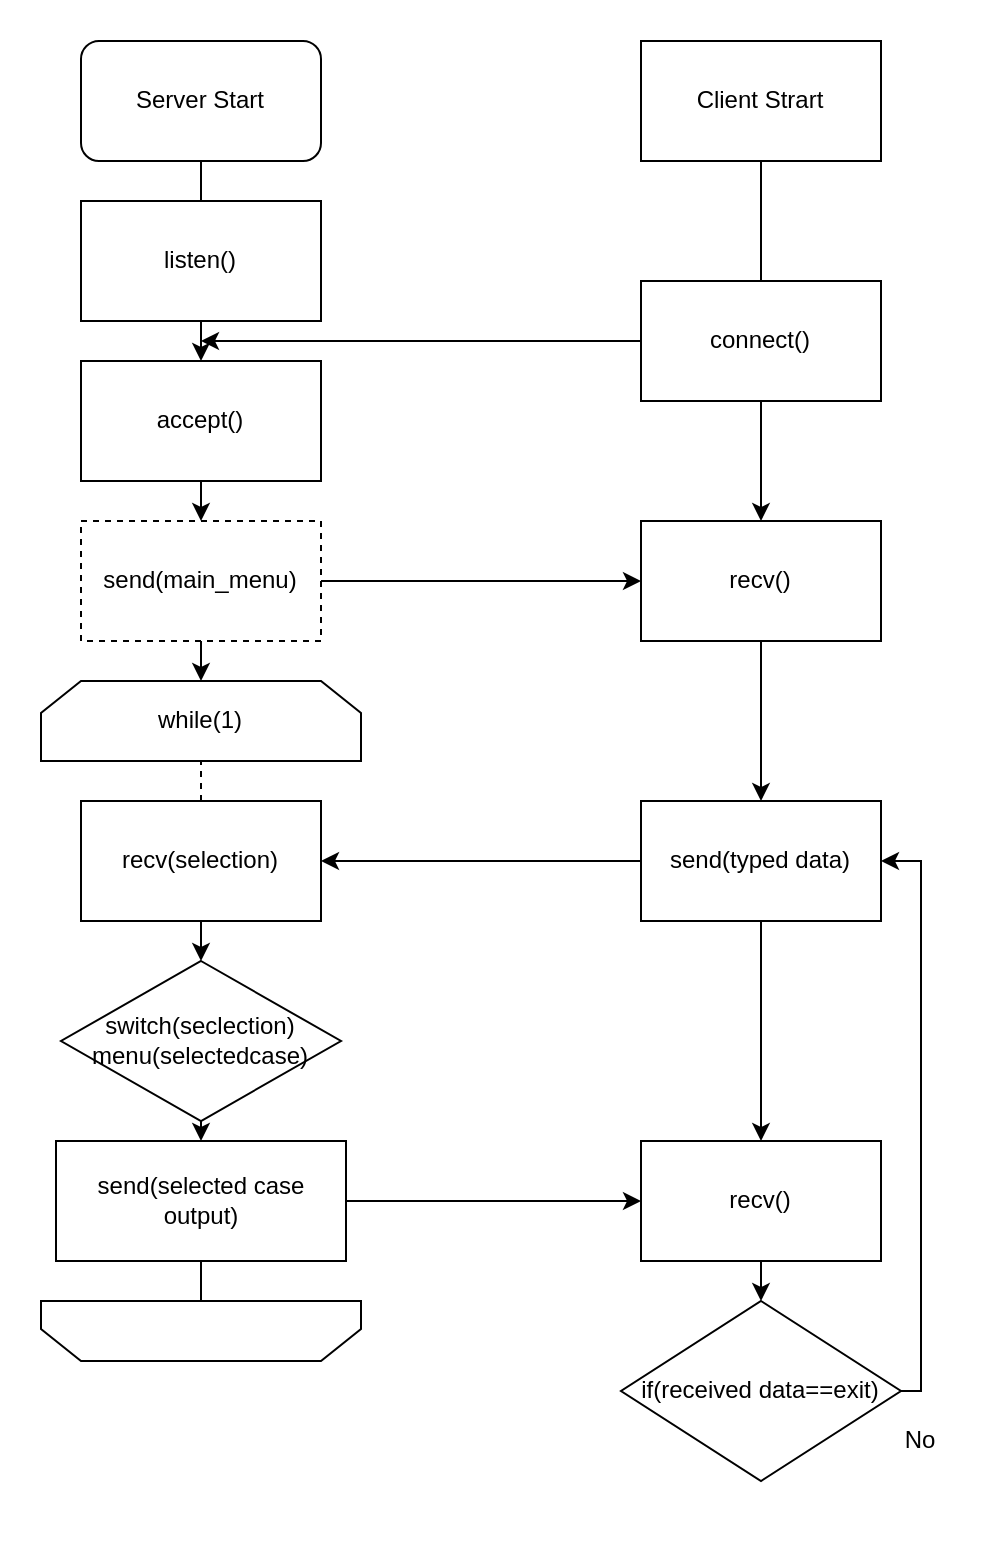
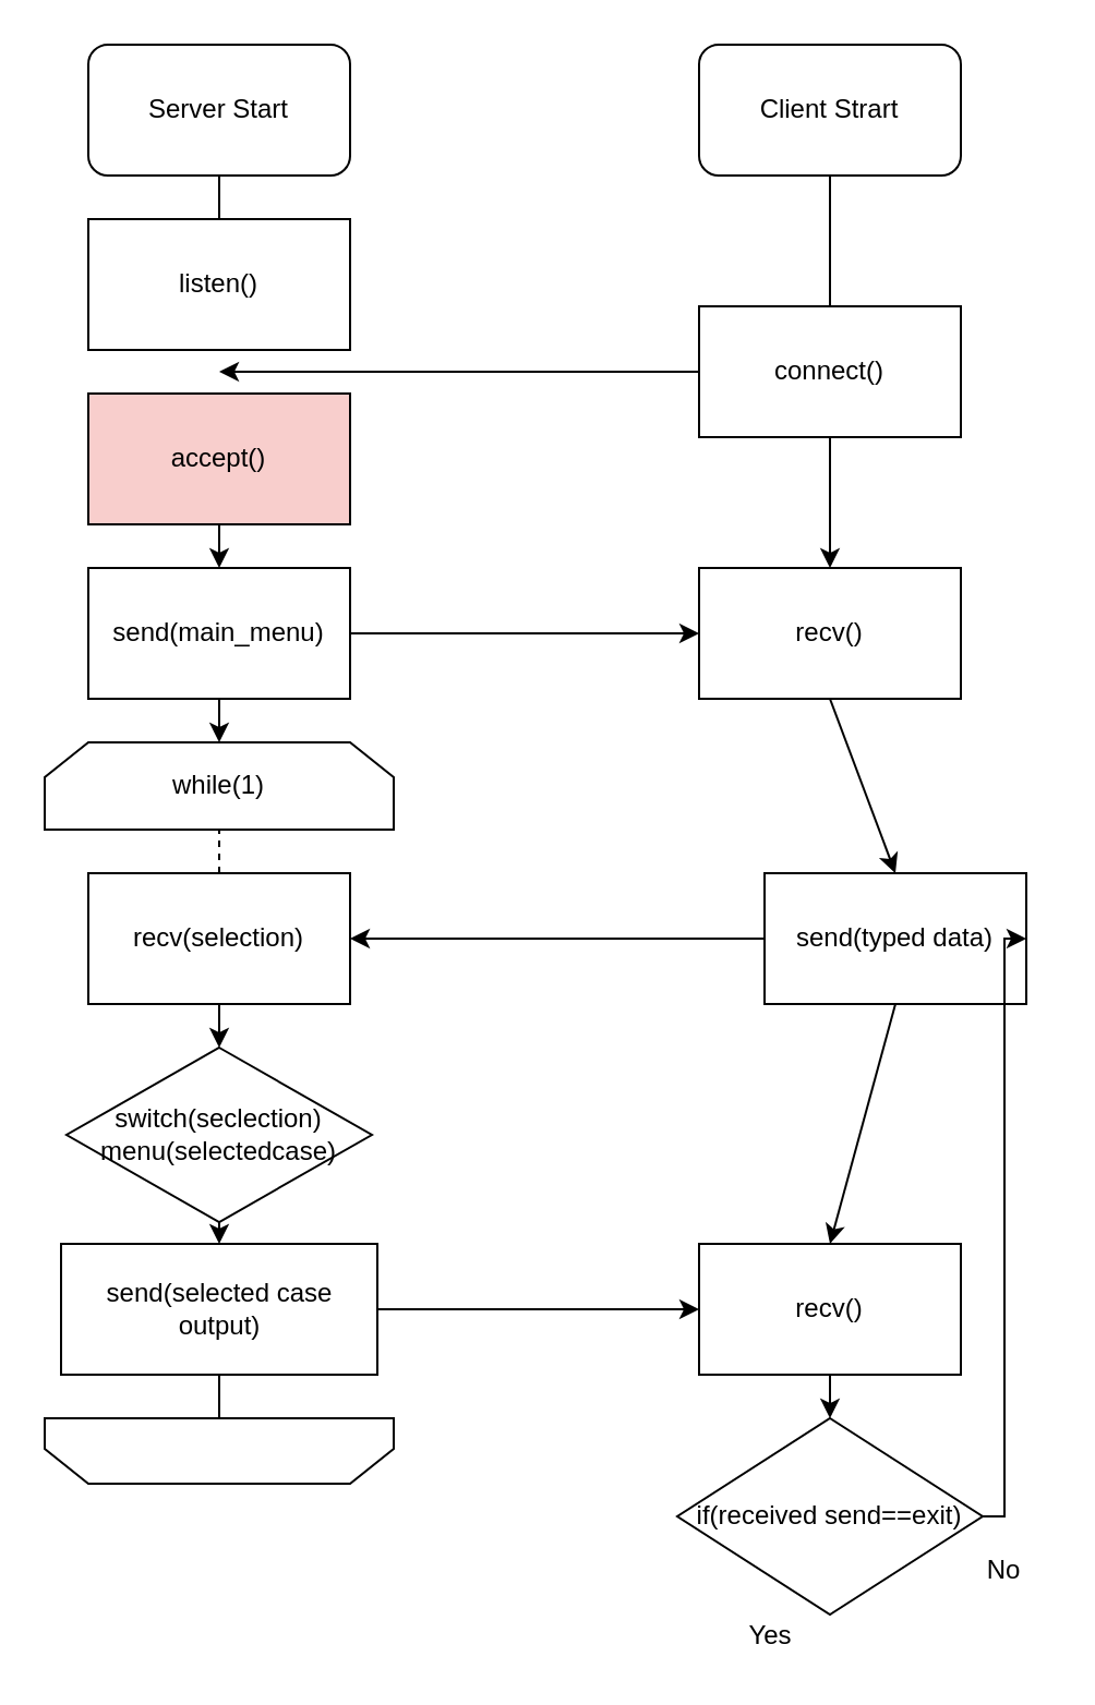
  <mxCell id="0" />
  <mxCell id="1" parent="0" />
  <mxCell id="2" value="Server Start" style="rounded=1;whiteSpace=wrap;html=1;" parent="1" vertex="1"><mxGeometry x="40" y="20" width="120" height="60" as="geometry" /></mxCell>
- <mxCell id="3" value="Client Strart" style="whiteSpace=wrap;html=1;rounded=0;" parent="1" vertex="1"><mxGeometry x="320" y="20" width="120" height="60" as="geometry" /></mxCell>
+ <mxCell id="3" value="Client Strart" style="rounded=1;whiteSpace=wrap;html=1;" parent="1" vertex="1"><mxGeometry x="320" y="20" width="120" height="60" as="geometry" /></mxCell>
  <mxCell id="4" value="" style="endArrow=classic;html=1;exitX=0.5;exitY=1;exitDx=0;exitDy=0;" parent="1" source="2" edge="1"><mxGeometry width="50" height="50" relative="1" as="geometry"><mxPoint x="40" y="550" as="sourcePoint" /><mxPoint x="100" y="120" as="targetPoint" /></mxGeometry></mxCell>
- <mxCell id="5" value="" style="endArrow=classic;html=1;entryX=0.5;entryY=0;entryDx=0;entryDy=0;exitX=0.5;exitY=1;exitDx=0;exitDy=0;" parent="1" source="8" target="10" edge="1"><mxGeometry width="50" height="50" relative="1" as="geometry"><mxPoint x="100" y="180" as="sourcePoint" /><mxPoint x="100" y="220" as="targetPoint" /></mxGeometry></mxCell>
  <mxCell id="6" value="" style="endArrow=classic;html=1;exitX=0;exitY=0.5;exitDx=0;exitDy=0;" parent="1" source="9" edge="1"><mxGeometry width="50" height="50" relative="1" as="geometry"><mxPoint x="320" y="200" as="sourcePoint" /><mxPoint x="100" y="170" as="targetPoint" /></mxGeometry></mxCell>
  <mxCell id="7" value="" style="endArrow=classic;html=1;entryX=0.5;entryY=0;entryDx=0;entryDy=0;exitX=0.5;exitY=1;exitDx=0;exitDy=0;" parent="1" source="3" edge="1"><mxGeometry width="50" height="50" relative="1" as="geometry"><mxPoint x="40" y="550" as="sourcePoint" /><mxPoint x="380" y="170" as="targetPoint" /></mxGeometry></mxCell>
  <mxCell id="8" value="listen()" style="rounded=0;whiteSpace=wrap;html=1;" parent="1" vertex="1"><mxGeometry x="40" y="100" width="120" height="60" as="geometry" /></mxCell>
  <mxCell id="9" value="connect()" style="rounded=0;whiteSpace=wrap;html=1;" parent="1" vertex="1"><mxGeometry x="320" y="140" width="120" height="60" as="geometry" /></mxCell>
- <mxCell id="10" value="accept()" style="rounded=0;whiteSpace=wrap;html=1;" parent="1" vertex="1"><mxGeometry x="40" y="180" width="120" height="60" as="geometry" /></mxCell>
+ <mxCell id="10" value="accept()" style="rounded=0;whiteSpace=wrap;html=1;fillColor=#f8cecc;" parent="1" vertex="1"><mxGeometry x="40" y="180" width="120" height="60" as="geometry" /></mxCell>
  <mxCell id="11" value="recv()" style="rounded=0;whiteSpace=wrap;html=1;" parent="1" vertex="1"><mxGeometry x="320" y="260" width="120" height="60" as="geometry" /></mxCell>
  <mxCell id="12" style="edgeStyle=orthogonalEdgeStyle;rounded=0;orthogonalLoop=1;jettySize=auto;html=1;exitX=0.5;exitY=0;exitDx=0;exitDy=0;" parent="1" edge="1"><mxGeometry relative="1" as="geometry"><mxPoint x="100" y="630" as="sourcePoint" /><mxPoint x="100" y="630" as="targetPoint" /></mxGeometry></mxCell>
  <mxCell id="13" value="while(1)" style="shape=loopLimit;whiteSpace=wrap;html=1;" parent="1" vertex="1"><mxGeometry x="20" y="340" width="160" height="40" as="geometry" /></mxCell>
  <mxCell id="14" value="switch(seclection)&lt;br&gt;menu(selectedcase)&lt;br&gt;" style="rhombus;whiteSpace=wrap;html=1;" parent="1" vertex="1"><mxGeometry x="30" y="480" width="140" height="80" as="geometry" /></mxCell>
  <mxCell id="15" value="recv(selection)" style="rounded=0;whiteSpace=wrap;html=1;" parent="1" vertex="1"><mxGeometry x="40" y="400" width="120" height="60" as="geometry" /></mxCell>
- <mxCell id="16" value="send(typed data)" style="rounded=0;whiteSpace=wrap;html=1;" parent="1" vertex="1"><mxGeometry x="320" y="400" width="120" height="60" as="geometry" /></mxCell>
+ <mxCell id="16" value="send(typed data)" style="rounded=0;whiteSpace=wrap;html=1;" parent="1" vertex="1"><mxGeometry x="350" y="400" width="120" height="60" as="geometry" /></mxCell>
  <mxCell id="17" value="" style="endArrow=classic;html=1;exitX=1;exitY=0.5;exitDx=0;exitDy=0;entryX=0;entryY=0.5;entryDx=0;entryDy=0;" parent="1" source="33" target="11" edge="1"><mxGeometry width="50" height="50" relative="1" as="geometry"><mxPoint x="160" y="350" as="sourcePoint" /><mxPoint x="70" y="690" as="targetPoint" /></mxGeometry></mxCell>
  <mxCell id="18" value="" style="endArrow=classic;html=1;exitX=0;exitY=0.5;exitDx=0;exitDy=0;entryX=1;entryY=0.5;entryDx=0;entryDy=0;" parent="1" source="16" target="15" edge="1"><mxGeometry width="50" height="50" relative="1" as="geometry"><mxPoint x="310" y="480" as="sourcePoint" /><mxPoint x="70" y="690" as="targetPoint" /></mxGeometry></mxCell>
  <mxCell id="19" value="" style="endArrow=classic;html=1;exitX=0.5;exitY=1;exitDx=0;exitDy=0;entryX=0.5;entryY=0;entryDx=0;entryDy=0;" parent="1" source="15" target="14" edge="1"><mxGeometry width="50" height="50" relative="1" as="geometry"><mxPoint x="20" y="710" as="sourcePoint" /><mxPoint x="70" y="660" as="targetPoint" /></mxGeometry></mxCell>
  <mxCell id="20" value="send(selected case output)" style="rounded=0;whiteSpace=wrap;html=1;" parent="1" vertex="1"><mxGeometry x="27.5" y="570" width="145" height="60" as="geometry" /></mxCell>
  <mxCell id="21" value="recv()" style="rounded=0;whiteSpace=wrap;html=1;" parent="1" vertex="1"><mxGeometry x="320" y="570" width="120" height="60" as="geometry" /></mxCell>
  <mxCell id="22" value="" style="endArrow=classic;html=1;exitX=0.5;exitY=1;exitDx=0;exitDy=0;entryX=0.5;entryY=0;entryDx=0;entryDy=0;" parent="1" source="16" target="21" edge="1"><mxGeometry width="50" height="50" relative="1" as="geometry"><mxPoint x="20" y="750" as="sourcePoint" /><mxPoint x="380" y="615" as="targetPoint" /></mxGeometry></mxCell>
  <mxCell id="23" value="" style="edgeStyle=orthogonalEdgeStyle;rounded=0;orthogonalLoop=1;jettySize=auto;html=1;entryX=1;entryY=0.5;entryDx=0;entryDy=0;" parent="1" source="24" target="16" edge="1"><mxGeometry relative="1" as="geometry"><mxPoint x="530" y="745" as="targetPoint" /><Array as="points"><mxPoint x="460" y="695" /><mxPoint x="460" y="430" /></Array></mxGeometry></mxCell>
- <mxCell id="24" value="if(received data==exit)" style="rhombus;whiteSpace=wrap;html=1;" parent="1" vertex="1"><mxGeometry x="310" y="650" width="140" height="90" as="geometry" /></mxCell>
+ <mxCell id="24" value="if(received send==exit)" style="rhombus;whiteSpace=wrap;html=1;" parent="1" vertex="1"><mxGeometry x="310" y="650" width="140" height="90" as="geometry" /></mxCell>
  <mxCell id="25" value="" style="endArrow=classic;html=1;exitX=1;exitY=0.5;exitDx=0;exitDy=0;entryX=0;entryY=0.5;entryDx=0;entryDy=0;" parent="1" source="20" target="21" edge="1"><mxGeometry width="50" height="50" relative="1" as="geometry"><mxPoint x="20" y="860" as="sourcePoint" /><mxPoint x="70" y="810" as="targetPoint" /></mxGeometry></mxCell>
  <mxCell id="26" value="" style="endArrow=classic;html=1;exitX=0.5;exitY=1;exitDx=0;exitDy=0;entryX=0.5;entryY=0;entryDx=0;entryDy=0;" parent="1" source="21" target="24" edge="1"><mxGeometry width="50" height="50" relative="1" as="geometry"><mxPoint x="20" y="860" as="sourcePoint" /><mxPoint x="70" y="810" as="targetPoint" /></mxGeometry></mxCell>
  <mxCell id="27" value="" style="endArrow=classic;html=1;entryX=0.5;entryY=0;entryDx=0;entryDy=0;exitX=0.5;exitY=1;exitDx=0;exitDy=0;" parent="1" source="9" target="11" edge="1"><mxGeometry width="50" height="50" relative="1" as="geometry"><mxPoint x="20" y="940" as="sourcePoint" /><mxPoint x="70" y="890" as="targetPoint" /></mxGeometry></mxCell>
  <mxCell id="28" value="" style="endArrow=classic;html=1;exitX=0.5;exitY=1;exitDx=0;exitDy=0;entryX=0.5;entryY=0;entryDx=0;entryDy=0;" parent="1" source="11" target="16" edge="1"><mxGeometry width="50" height="50" relative="1" as="geometry"><mxPoint x="20" y="940" as="sourcePoint" /><mxPoint x="380" y="440" as="targetPoint" /></mxGeometry></mxCell>
  <mxCell id="29" value="" style="endArrow=classic;html=1;exitX=0.5;exitY=1;exitDx=0;exitDy=0;entryX=0.5;entryY=0;entryDx=0;entryDy=0;" parent="1" source="14" target="20" edge="1"><mxGeometry width="50" height="50" relative="1" as="geometry"><mxPoint x="20" y="1090" as="sourcePoint" /><mxPoint x="70" y="1040" as="targetPoint" /></mxGeometry></mxCell>
+ <mxCell id="30" value="Yes" style="text;html=1;strokeColor=none;fillColor=none;align=center;verticalAlign=middle;whiteSpace=wrap;rounded=0;" parent="1" vertex="1"><mxGeometry x="333" y="740" width="40" height="20" as="geometry" /></mxCell>
  <mxCell id="31" value="No" style="text;html=1;strokeColor=none;fillColor=none;align=center;verticalAlign=middle;whiteSpace=wrap;rounded=0;" parent="1" vertex="1"><mxGeometry x="440" y="710" width="40" height="20" as="geometry" /></mxCell>
  <mxCell id="32" value="" style="shape=loopLimit;whiteSpace=wrap;html=1;rotation=180;" parent="1" vertex="1"><mxGeometry x="20" y="650" width="160" height="30" as="geometry" /></mxCell>
- <mxCell id="33" value="send(main_menu)" style="rounded=0;whiteSpace=wrap;html=1;dashed=1;" parent="1" vertex="1"><mxGeometry x="40" y="260" width="120" height="60" as="geometry" /></mxCell>
+ <mxCell id="33" value="send(main_menu)" style="rounded=0;whiteSpace=wrap;html=1;" parent="1" vertex="1"><mxGeometry x="40" y="260" width="120" height="60" as="geometry" /></mxCell>
  <mxCell id="34" value="" style="endArrow=none;html=1;entryX=0.5;entryY=1;entryDx=0;entryDy=0;exitX=0.5;exitY=0;exitDx=0;exitDy=0;dashed=1;" parent="1" source="15" target="13" edge="1"><mxGeometry width="50" height="50" relative="1" as="geometry"><mxPoint x="20" y="890" as="sourcePoint" /><mxPoint x="70" y="840" as="targetPoint" /></mxGeometry></mxCell>
  <mxCell id="35" value="" style="endArrow=none;html=1;entryX=0.5;entryY=1;entryDx=0;entryDy=0;exitX=0.5;exitY=1;exitDx=0;exitDy=0;" parent="1" source="32" target="20" edge="1"><mxGeometry width="50" height="50" relative="1" as="geometry"><mxPoint x="20" y="890" as="sourcePoint" /><mxPoint x="70" y="840" as="targetPoint" /></mxGeometry></mxCell>
  <mxCell id="36" value="" style="endArrow=classic;html=1;entryX=0.5;entryY=0;entryDx=0;entryDy=0;exitX=0.5;exitY=1;exitDx=0;exitDy=0;" parent="1" source="33" target="13" edge="1"><mxGeometry width="50" height="50" relative="1" as="geometry"><mxPoint x="20" y="890" as="sourcePoint" /><mxPoint x="70" y="840" as="targetPoint" /></mxGeometry></mxCell>
  <mxCell id="37" value="" style="endArrow=classic;html=1;exitX=0.5;exitY=1;exitDx=0;exitDy=0;entryX=0.5;entryY=0;entryDx=0;entryDy=0;" parent="1" source="10" target="33" edge="1"><mxGeometry width="50" height="50" relative="1" as="geometry"><mxPoint x="20" y="890" as="sourcePoint" /><mxPoint x="70" y="840" as="targetPoint" /></mxGeometry></mxCell>
